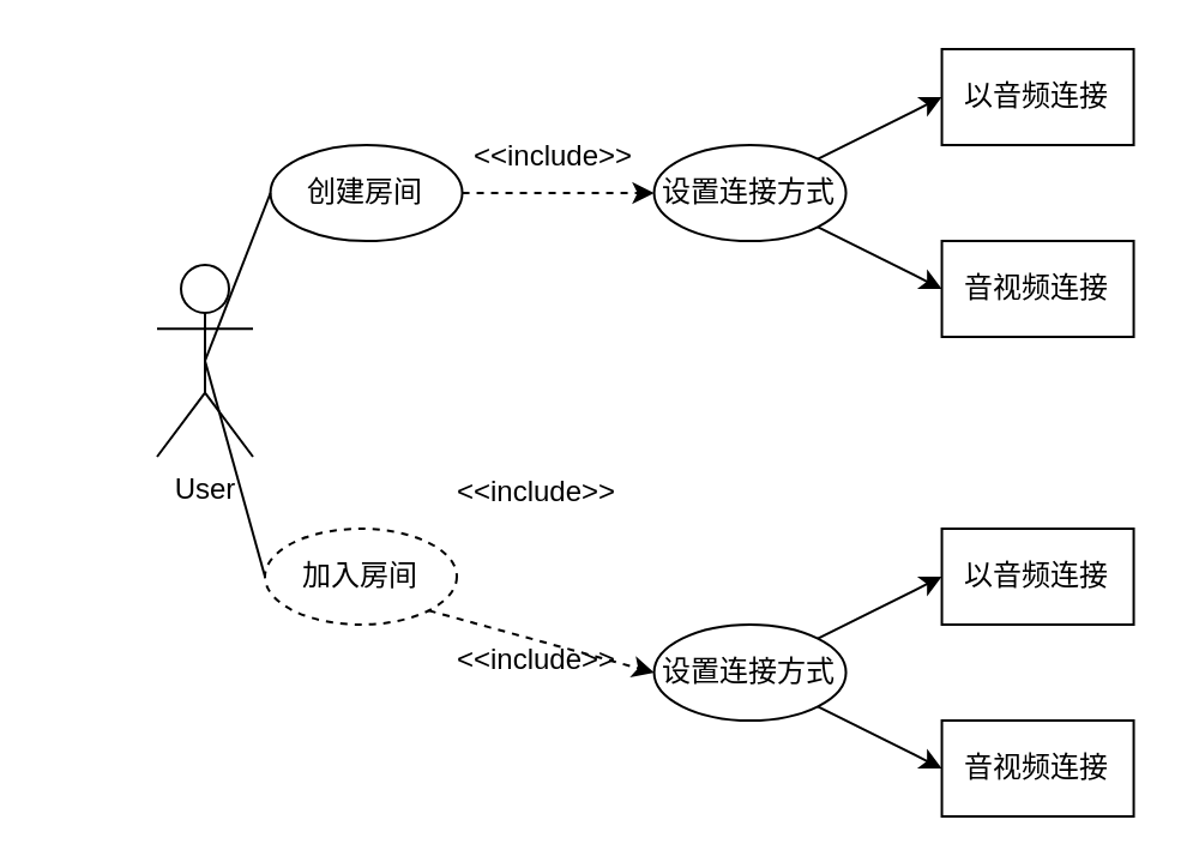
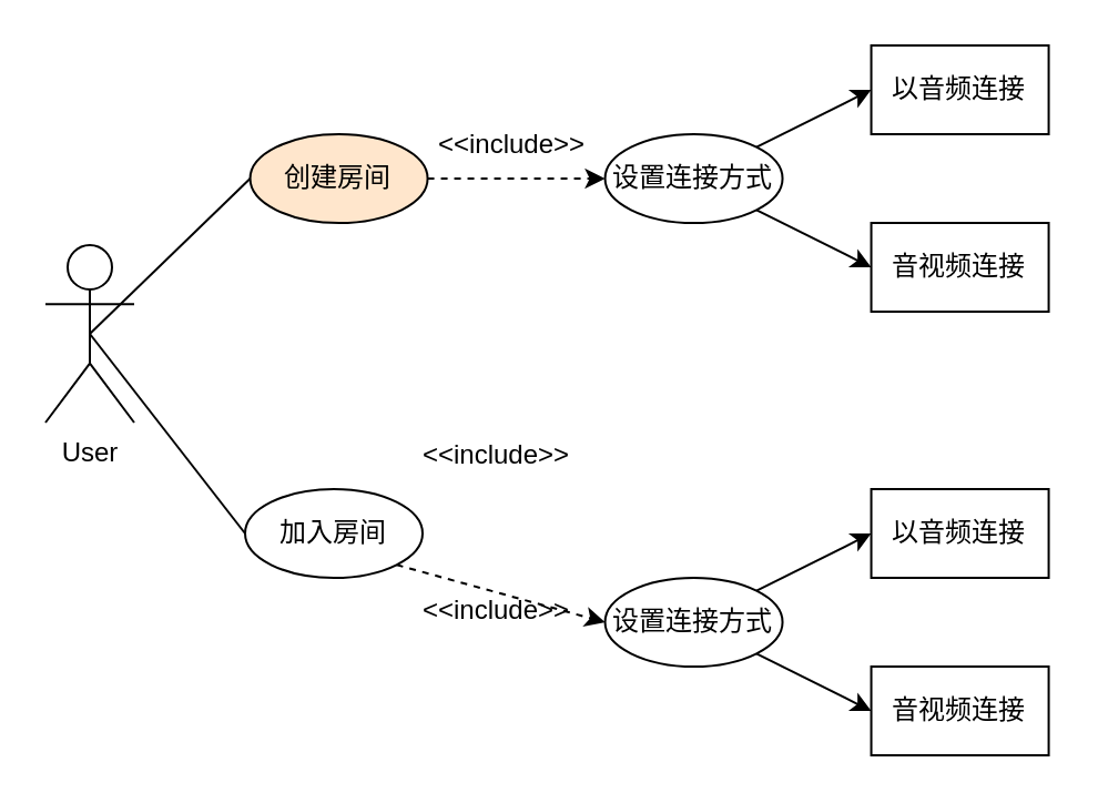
  <mxCell id="0" />
  <mxCell id="1" parent="0" />
- <mxCell id="2" value="User" style="shape=umlActor;verticalLabelPosition=bottom;verticalAlign=top;html=1;outlineConnect=0;rounded=1;" vertex="1" parent="1"><mxGeometry x="65" y="110" width="40" height="80" as="geometry" /></mxCell>
+ <mxCell id="2" value="User" style="shape=umlActor;verticalLabelPosition=bottom;verticalAlign=top;html=1;outlineConnect=0;rounded=1;" vertex="1" parent="1"><mxGeometry x="20" y="110" width="40" height="80" as="geometry" /></mxCell>
  <mxCell id="3" value="" style="endArrow=classic;dashed=1;html=1;exitX=1;exitY=0.5;exitDx=0;exitDy=0;" edge="1" parent="1" source="4"><mxGeometry width="50" height="50" relative="1" as="geometry"><mxPoint x="52.28" y="120" as="sourcePoint" /><mxPoint x="272.28" y="80" as="targetPoint" /><Array as="points" /></mxGeometry></mxCell>
- <mxCell id="4" value="创建房间" style="ellipse;whiteSpace=wrap;html=1;rounded=1;" vertex="1" parent="1"><mxGeometry x="112.28" y="60" width="80" height="40" as="geometry" /></mxCell>
+ <mxCell id="4" value="创建房间" style="ellipse;whiteSpace=wrap;html=1;rounded=1;fillColor=#ffe6cc;" vertex="1" parent="1"><mxGeometry x="112.28" y="60" width="80" height="40" as="geometry" /></mxCell>
  <mxCell id="5" value="" style="endArrow=none;html=1;rounded=1;entryX=0;entryY=0.5;entryDx=0;entryDy=0;exitX=0.5;exitY=0.5;exitDx=0;exitDy=0;exitPerimeter=0;" edge="1" parent="1" source="2" target="4"><mxGeometry width="50" height="50" relative="1" as="geometry"><mxPoint x="300" y="100" as="sourcePoint" /><mxPoint x="350" y="50" as="targetPoint" /></mxGeometry></mxCell>
  <mxCell id="6" value="" style="endArrow=none;html=1;rounded=1;exitX=0.5;exitY=0.5;exitDx=0;exitDy=0;exitPerimeter=0;entryX=0;entryY=0.5;entryDx=0;entryDy=0;" edge="1" parent="1" source="2" target="12"><mxGeometry width="50" height="50" relative="1" as="geometry"><mxPoint x="300" y="100" as="sourcePoint" /><mxPoint x="350" y="50" as="targetPoint" /></mxGeometry></mxCell>
  <mxCell id="7" style="edgeStyle=none;html=1;exitX=1;exitY=0;exitDx=0;exitDy=0;entryX=0;entryY=0.5;entryDx=0;entryDy=0;" edge="1" parent="1" source="9" target="15"><mxGeometry relative="1" as="geometry" /></mxCell>
  <mxCell id="8" style="edgeStyle=none;html=1;exitX=1;exitY=1;exitDx=0;exitDy=0;entryX=0;entryY=0.5;entryDx=0;entryDy=0;" edge="1" parent="1" source="9" target="16"><mxGeometry relative="1" as="geometry" /></mxCell>
  <mxCell id="9" value="设置连接方式" style="ellipse;whiteSpace=wrap;html=1;rounded=1;" vertex="1" parent="1"><mxGeometry x="272.28" y="60" width="80" height="40" as="geometry" /></mxCell>
  <mxCell id="10" value="&amp;lt;&amp;lt;include&amp;gt;&amp;gt;" style="text;html=1;align=center;verticalAlign=middle;resizable=0;points=[];autosize=1;strokeColor=none;fillColor=none;" vertex="1" parent="1"><mxGeometry x="184.56" y="50" width="90" height="30" as="geometry" /></mxCell>
  <mxCell id="11" value="" style="endArrow=classic;dashed=1;html=1;exitX=1;exitY=1;exitDx=0;exitDy=0;entryX=0;entryY=0.5;entryDx=0;entryDy=0;" edge="1" parent="1" source="12" target="19"><mxGeometry width="50" height="50" relative="1" as="geometry"><mxPoint x="48.28" y="310" as="sourcePoint" /><mxPoint x="272.28" y="280" as="targetPoint" /><Array as="points" /></mxGeometry></mxCell>
- <mxCell id="12" value="加入房间" style="ellipse;whiteSpace=wrap;html=1;rounded=1;dashed=1;" vertex="1" parent="1"><mxGeometry x="110" y="220" width="80" height="40" as="geometry" /></mxCell>
+ <mxCell id="12" value="加入房间" style="ellipse;whiteSpace=wrap;html=1;rounded=1;" vertex="1" parent="1"><mxGeometry x="110" y="220" width="80" height="40" as="geometry" /></mxCell>
  <mxCell id="13" value="&amp;lt;&amp;lt;include&amp;gt;&amp;gt;" style="text;html=1;align=center;verticalAlign=middle;resizable=0;points=[];autosize=1;strokeColor=none;fillColor=none;" vertex="1" parent="1"><mxGeometry x="178.28" y="260" width="90" height="30" as="geometry" /></mxCell>
  <mxCell id="14" value="&amp;lt;&amp;lt;include&amp;gt;&amp;gt;" style="text;html=1;align=center;verticalAlign=middle;resizable=0;points=[];autosize=1;strokeColor=none;fillColor=none;" vertex="1" parent="1"><mxGeometry x="178.28" y="190" width="90" height="30" as="geometry" /></mxCell>
  <mxCell id="15" value="以音频连接" style="whiteSpace=wrap;html=1;" vertex="1" parent="1"><mxGeometry x="392.28" y="20" width="80" height="40" as="geometry" /></mxCell>
  <mxCell id="16" value="音视频连接" style="whiteSpace=wrap;html=1;" vertex="1" parent="1"><mxGeometry x="392.28" y="100" width="80" height="40" as="geometry" /></mxCell>
  <mxCell id="17" style="edgeStyle=none;html=1;exitX=1;exitY=0;exitDx=0;exitDy=0;entryX=0;entryY=0.5;entryDx=0;entryDy=0;" edge="1" parent="1" source="19" target="20"><mxGeometry relative="1" as="geometry" /></mxCell>
  <mxCell id="18" style="edgeStyle=none;html=1;exitX=1;exitY=1;exitDx=0;exitDy=0;entryX=0;entryY=0.5;entryDx=0;entryDy=0;" edge="1" parent="1" source="19" target="21"><mxGeometry relative="1" as="geometry" /></mxCell>
  <mxCell id="19" value="设置连接方式" style="ellipse;whiteSpace=wrap;html=1;rounded=1;" vertex="1" parent="1"><mxGeometry x="272.28" y="260" width="80" height="40" as="geometry" /></mxCell>
  <mxCell id="20" value="以音频连接" style="whiteSpace=wrap;html=1;" vertex="1" parent="1"><mxGeometry x="392.28" y="220" width="80" height="40" as="geometry" /></mxCell>
  <mxCell id="21" value="音视频连接" style="whiteSpace=wrap;html=1;" vertex="1" parent="1"><mxGeometry x="392.28" y="300" width="80" height="40" as="geometry" /></mxCell>
